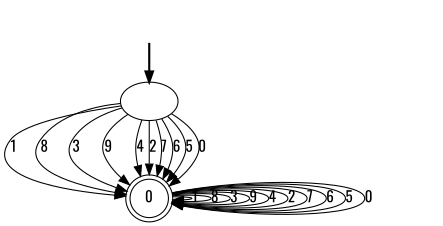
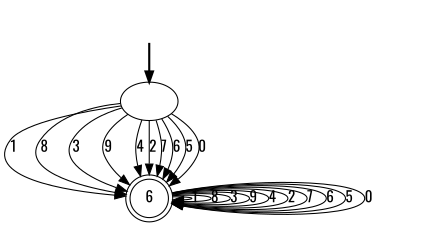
  digraph {
    fontname=Oswald
    node [fontname=Oswald]
    edge [fontname=Oswald]
    fake [style=invisible]
    "" [root=true]
-   0 [shape=doublecircle]
+   0 [shape=doublecircle label=6]
    fake -> "" [style=bold]
    "" -> 0 [label=1]
    "" -> 0 [label=8]
    "" -> 0 [label=3]
    "" -> 0 [label=9]
    "" -> 0 [label=4]
    "" -> 0 [label=2]
    "" -> 0 [label=7]
    "" -> 0 [label=6]
    "" -> 0 [label=5]
    "" -> 0 [label=0]
    0 -> 0 [label=1]
    0 -> 0 [label=8]
    0 -> 0 [label=3]
    0 -> 0 [label=9]
    0 -> 0 [label=4]
    0 -> 0 [label=2]
    0 -> 0 [label=7]
    0 -> 0 [label=6]
    0 -> 0 [label=5]
    0 -> 0 [label=0]
  }
